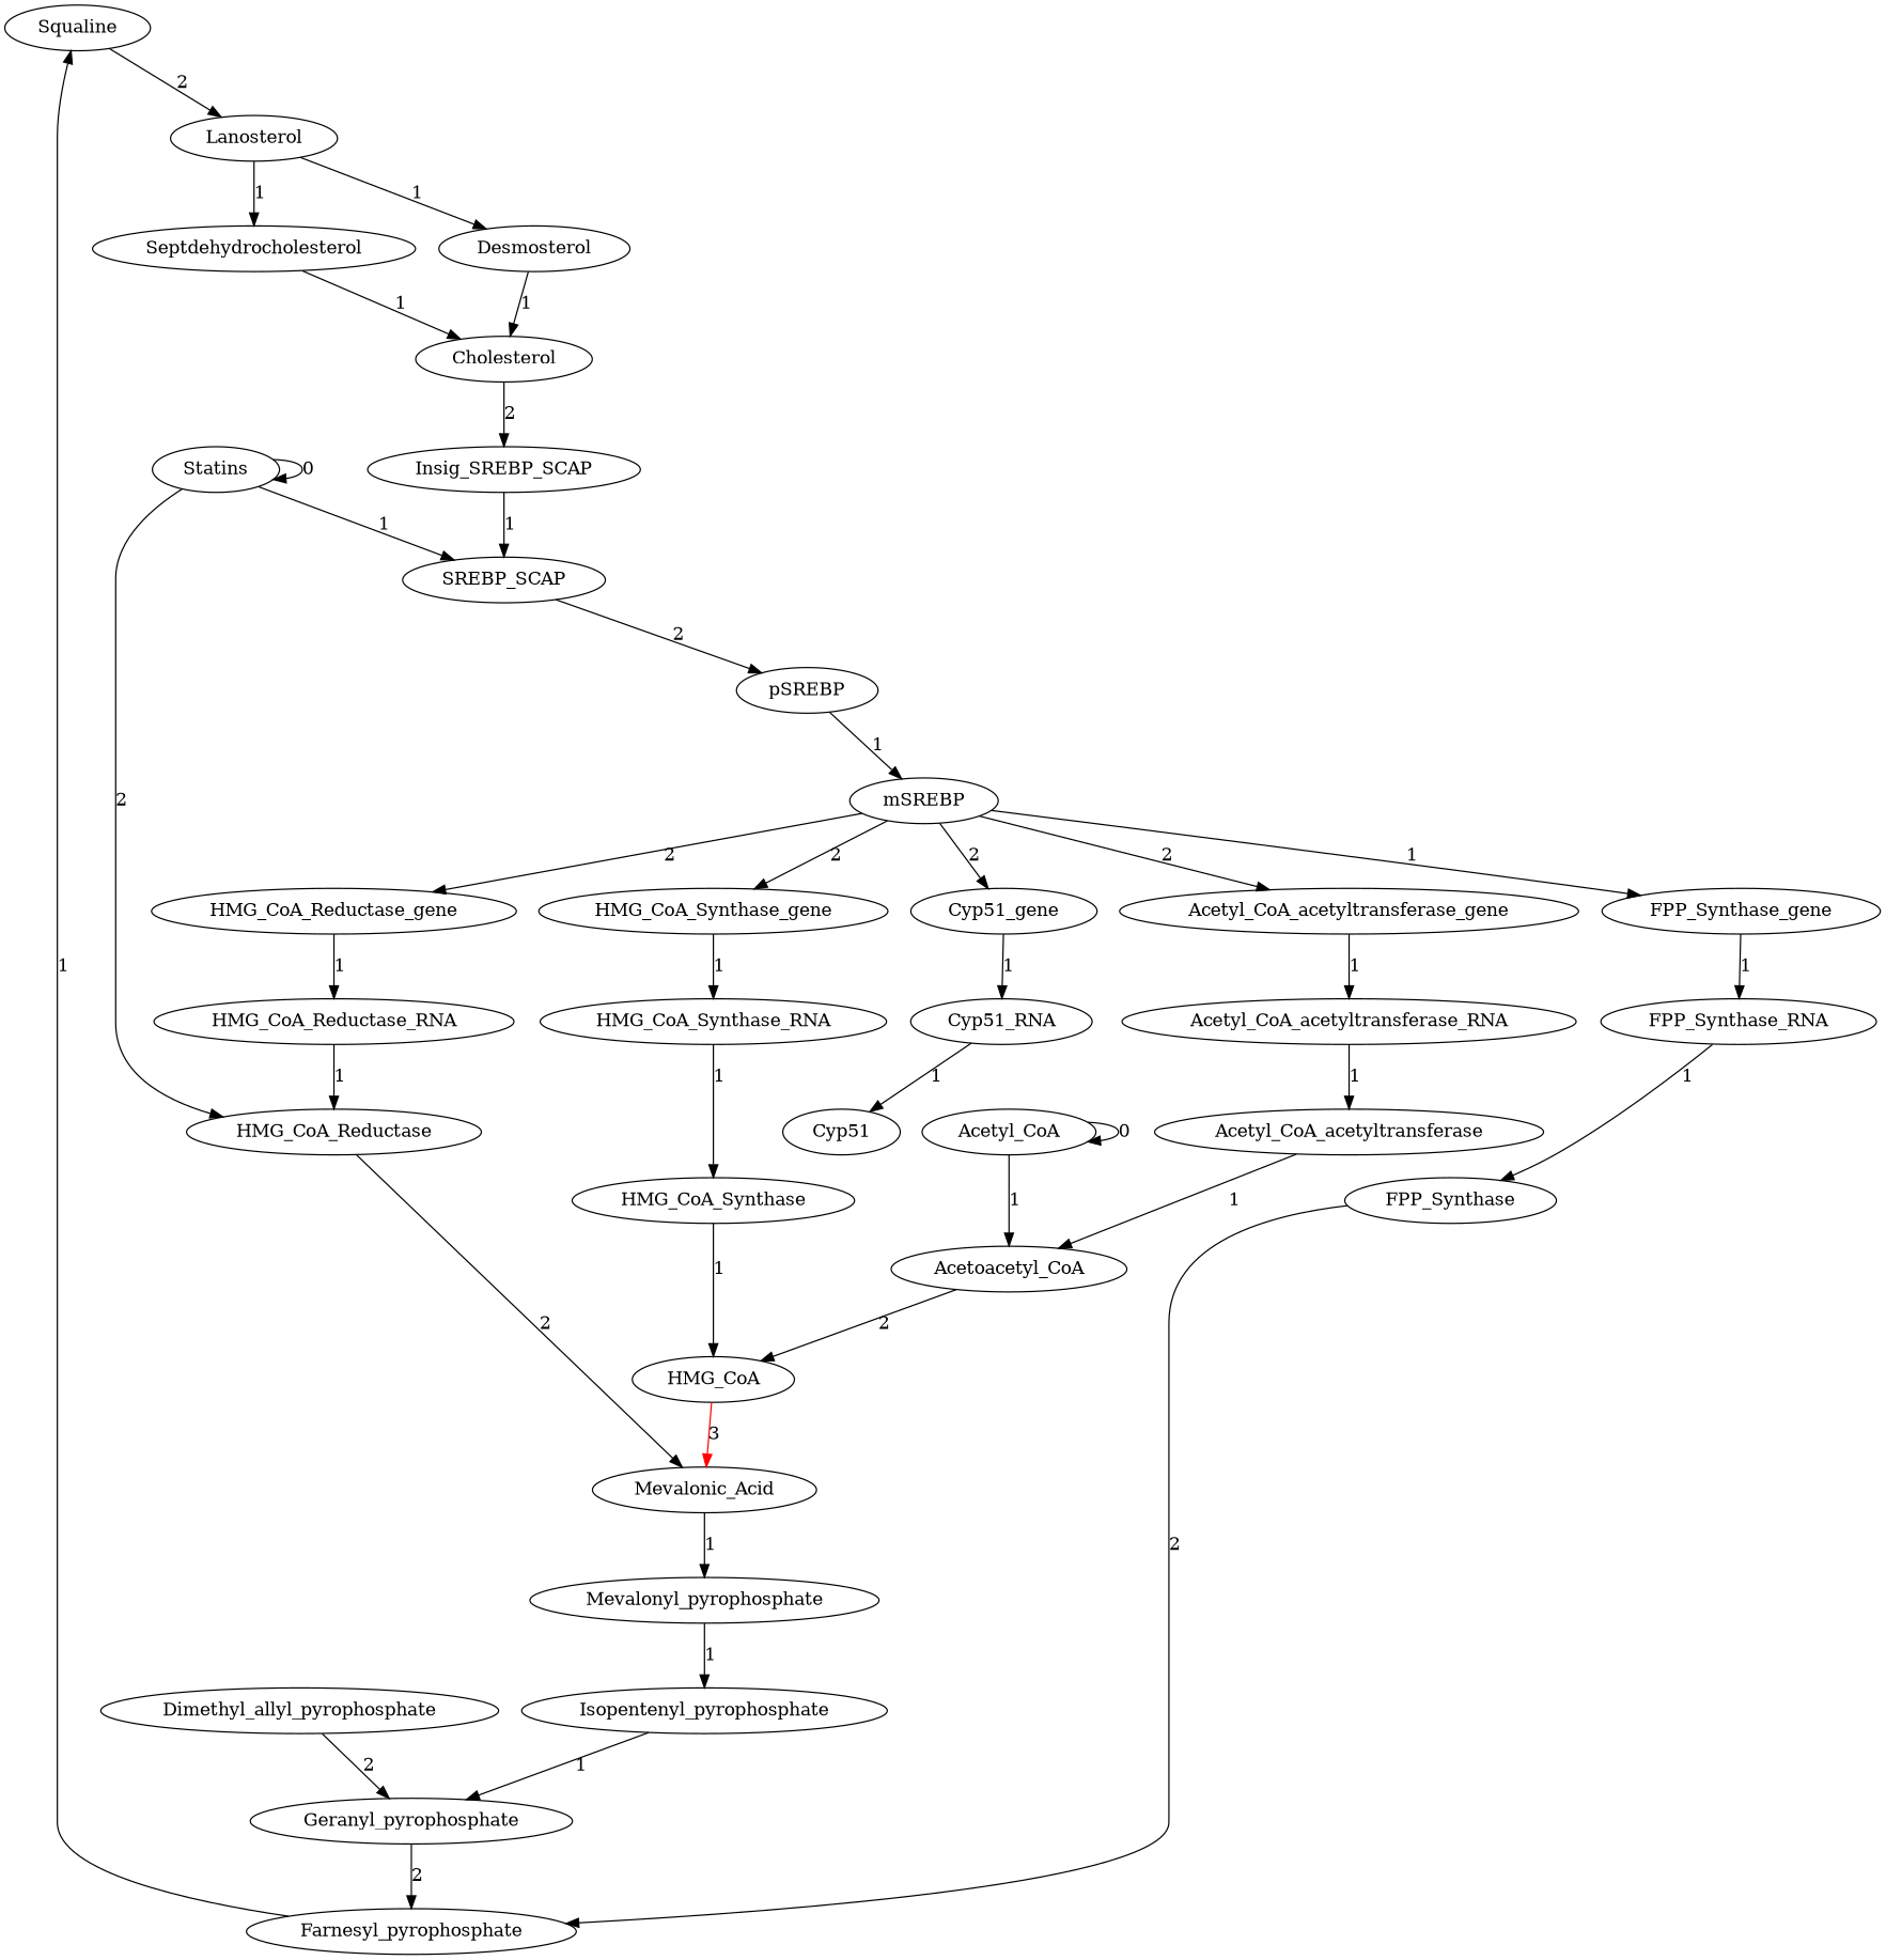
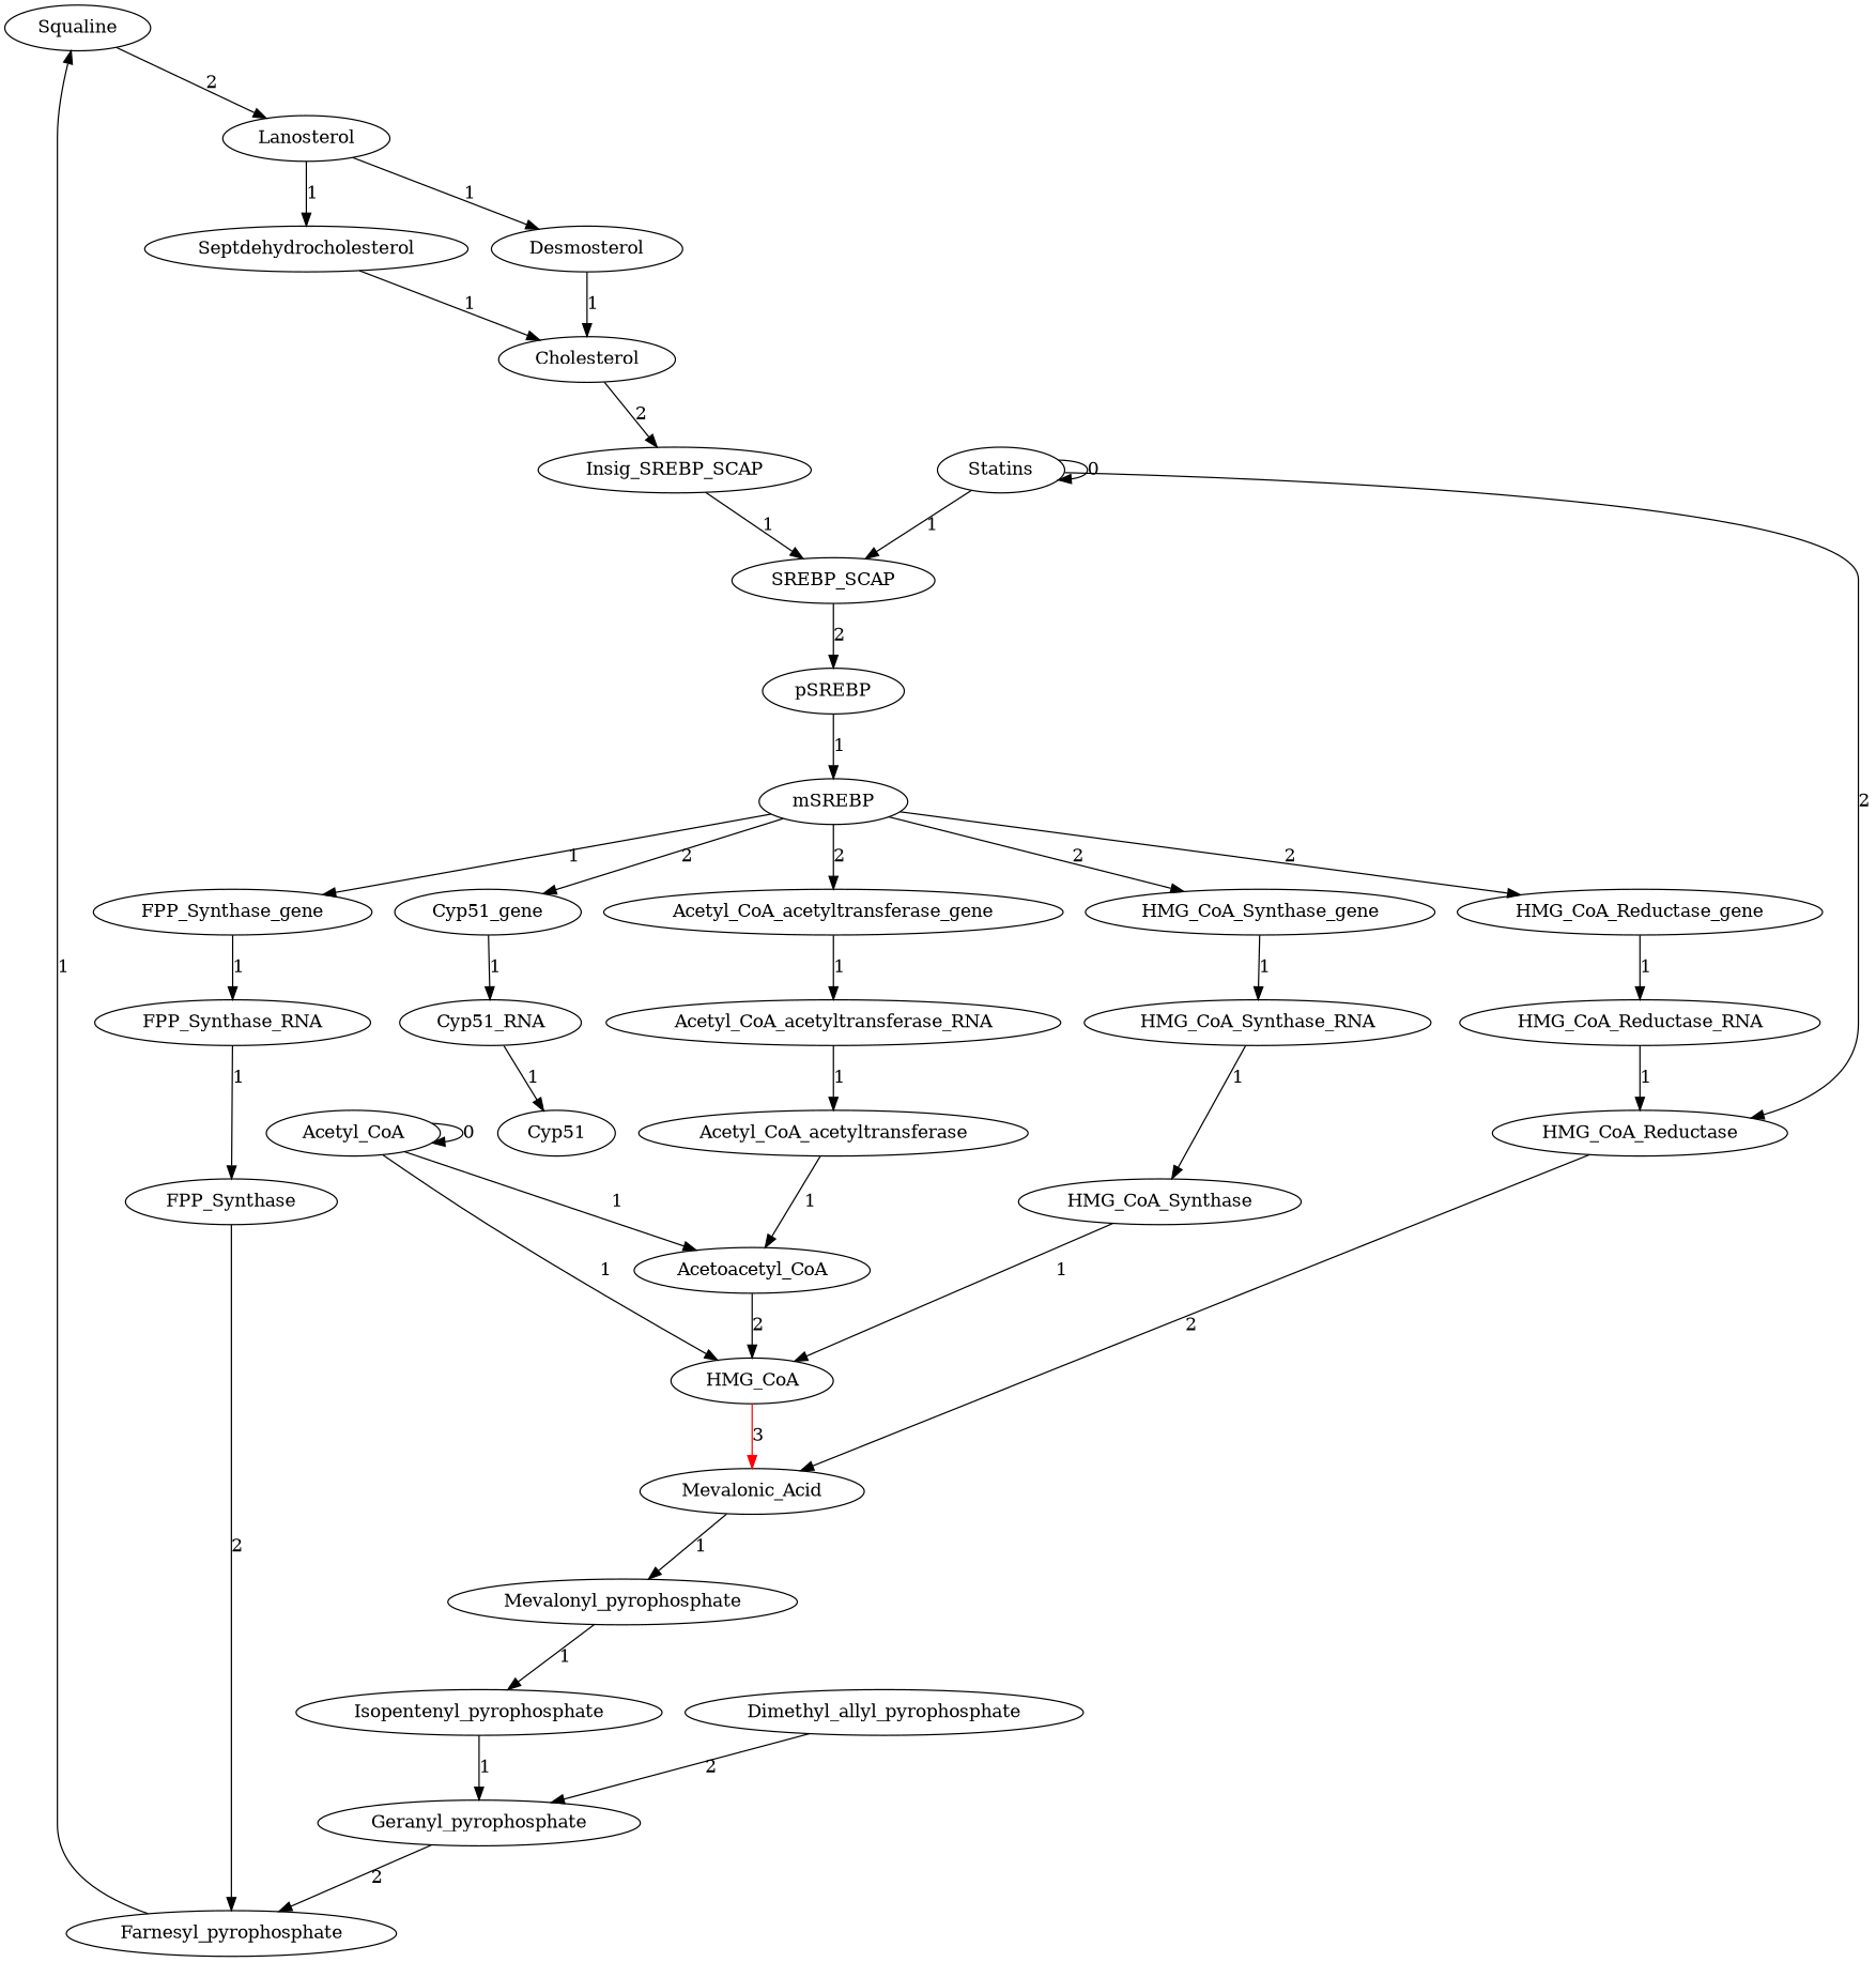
  digraph {
    node [equation="  ( mSREBP ) "]
    edge [color=black]
    " Squaline " [equation="  ( Farnesyl_pyrophosphate ) "]
    " Lanosterol " [equation="  ( Squaline ) "]
    " Septdehydrocholesterol " [equation="  ( Lanosterol ) "]
    " Desmosterol " [equation="  ( Lanosterol ) "]
    " Cholesterol " [equation="  ( Desmosterol )  || ( Septdehydrocholesterol ) "]
    " Acetyl_CoA " [equation="  ( Acetyl_CoA ) "]
    " Acetoacetyl_CoA " [equation="  ( Acetyl_CoA && (  (  ( Acetyl_CoA_acetyltransferase )  )  ) ) "]
    " HMG_CoA " [equation="  ( Acetoacetyl_CoA && (  (  ( Acetyl_CoA && HMG_CoA_Synthase )  )  ) ) "]
    " Mevalonic_Acid " [equation="  ( HMG_CoA && (  (  ( HMG_CoA_Reductase )  )  ) ) "]
    " HMG_CoA_Reductase_RNA " [equation="  ( HMG_CoA_Reductase_gene ) "]
    " HMG_CoA_Reductase " [equation="  (  ( HMG_CoA_Reductase_RNA  ) && ! ( Statins  )  ) "]
    " Cyp51_RNA " [equation="  ( Cyp51_gene ) "]
    " Cyp51 " [equation="  ( Cyp51_RNA ) "]
    " Insig_SREBP_SCAP " [equation="  ! (  ( Cholesterol )  ) "]
    " SREBP_SCAP " [equation="  (  ( Insig_SREBP_SCAP  ) && ! ( Statins  )  ) "]
    " pSREBP " [equation="  ( SREBP_SCAP ) "]
    " FPP_Synthase_RNA " [equation="  ( FPP_Synthase_gene ) "]
    " FPP_Synthase_gene "
    " FPP_Synthase " [equation="  ( FPP_Synthase_RNA ) "]
    " HMG_CoA_Reductase_gene "
    " Acetyl_CoA_acetyltransferase_RNA " [equation="  ( Acetyl_CoA_acetyltransferase_gene ) "]
    " Acetyl_CoA_acetyltransferase " [equation="  ( Acetyl_CoA_acetyltransferase_RNA ) "]
    " Statins " [equation="  ( Statins ) "]
    " Acetyl_CoA_acetyltransferase_gene "
    " Mevalonyl_pyrophosphate " [equation="  ( Mevalonic_Acid ) "]
    " Isopentenyl_pyrophosphate " [equation="  ( Mevalonyl_pyrophosphate ) "]
    " Geranyl_pyrophosphate " [equation="  ( Dimethyl_allyl_pyrophosphate )  || ( Isopentenyl_pyrophosphate ) "]
    " Dimethyl_allyl_pyrophosphate " [equation="  ( Isopentenyl_pyrophosphate ) "]
    " Farnesyl_pyrophosphate " [equation="  (  ( Geranyl_pyrophosphate  ) && ! ( FPP_Synthase  )  ) "]
    " HMG_CoA_Synthase_RNA " [equation="  ( HMG_CoA_Synthase_gene ) "]
    " HMG_CoA_Synthase " [equation="  ( HMG_CoA_Synthase_RNA ) "]
    " mSREBP " [equation="  ( pSREBP ) "]
    " HMG_CoA_Synthase_gene "
    " Cyp51_gene "
    " Squaline " -> " Lanosterol " [label=2]
    " Lanosterol " -> " Septdehydrocholesterol " [label=1]
    " Lanosterol " -> " Desmosterol " [label=1]
    " Septdehydrocholesterol " -> " Cholesterol " [label=1]
    " Desmosterol " -> " Cholesterol " [label=1]
    " Cholesterol " -> " Insig_SREBP_SCAP " [label=2]
    " Acetyl_CoA " -> " Acetyl_CoA " [label=0]
    " Acetyl_CoA " -> " Acetoacetyl_CoA " [label=1]
+   " Acetyl_CoA " -> " HMG_CoA " [label=1]
    " Acetoacetyl_CoA " -> " HMG_CoA " [label=2]
    " HMG_CoA " -> " Mevalonic_Acid " [color=red label=3]
    " Mevalonic_Acid " -> " Mevalonyl_pyrophosphate " [label=1]
    " HMG_CoA_Reductase_RNA " -> " HMG_CoA_Reductase " [label=1]
    " HMG_CoA_Reductase " -> " Mevalonic_Acid " [label=2]
    " Cyp51_RNA " -> " Cyp51 " [label=1]
    " Insig_SREBP_SCAP " -> " SREBP_SCAP " [label=1]
    " SREBP_SCAP " -> " pSREBP " [label=2]
    " pSREBP " -> " mSREBP " [label=1]
    " FPP_Synthase_RNA " -> " FPP_Synthase " [label=1]
    " FPP_Synthase_gene " -> " FPP_Synthase_RNA " [label=1]
    " FPP_Synthase " -> " Farnesyl_pyrophosphate " [label=2]
    " HMG_CoA_Reductase_gene " -> " HMG_CoA_Reductase_RNA " [label=1]
    " Acetyl_CoA_acetyltransferase_RNA " -> " Acetyl_CoA_acetyltransferase " [label=1]
    " Acetyl_CoA_acetyltransferase " -> " Acetoacetyl_CoA " [label=1]
    " Statins " -> " HMG_CoA_Reductase " [label=2]
    " Statins " -> " SREBP_SCAP " [label=1]
    " Statins " -> " Statins " [label=0]
    " Acetyl_CoA_acetyltransferase_gene " -> " Acetyl_CoA_acetyltransferase_RNA " [label=1]
    " Mevalonyl_pyrophosphate " -> " Isopentenyl_pyrophosphate " [label=1]
    " Isopentenyl_pyrophosphate " -> " Geranyl_pyrophosphate " [label=1]
    " Geranyl_pyrophosphate " -> " Farnesyl_pyrophosphate " [label=2]
    " Dimethyl_allyl_pyrophosphate " -> " Geranyl_pyrophosphate " [label=2]
    " Farnesyl_pyrophosphate " -> " Squaline " [label=1]
    " HMG_CoA_Synthase_RNA " -> " HMG_CoA_Synthase " [label=1]
    " HMG_CoA_Synthase " -> " HMG_CoA " [label=1]
    " mSREBP " -> " FPP_Synthase_gene " [label=1]
    " mSREBP " -> " HMG_CoA_Reductase_gene " [label=2]
    " mSREBP " -> " Acetyl_CoA_acetyltransferase_gene " [label=2]
    " mSREBP " -> " HMG_CoA_Synthase_gene " [label=2]
    " mSREBP " -> " Cyp51_gene " [label=2]
    " HMG_CoA_Synthase_gene " -> " HMG_CoA_Synthase_RNA " [label=1]
    " Cyp51_gene " -> " Cyp51_RNA " [label=1]
  }
